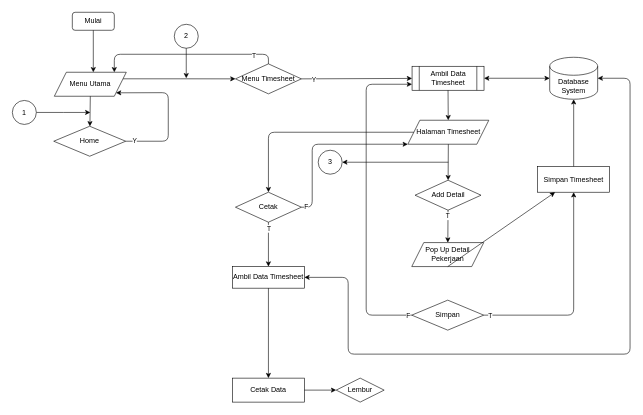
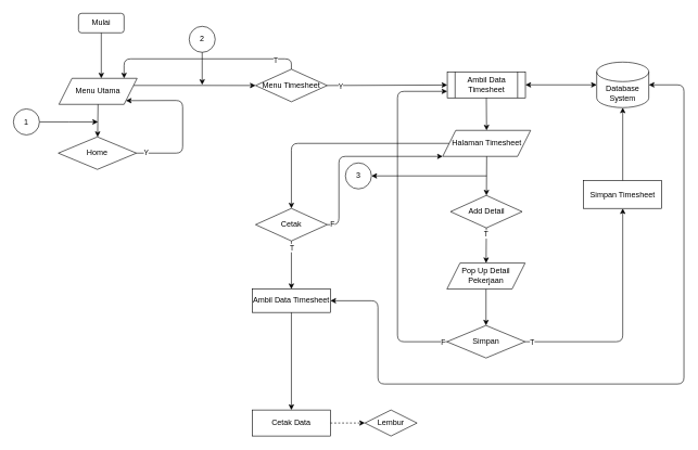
  <mxCell id="0" />
  <mxCell id="1" parent="0" />
  <mxCell id="2" value="Mulai" style="rounded=1;whiteSpace=wrap;html=1;fillColor=#FFFFFF;" parent="1" vertex="1"><mxGeometry x="120" y="20" width="70" height="30" as="geometry" /></mxCell>
  <mxCell id="3" value="" style="endArrow=classic;html=1;exitX=0.5;exitY=1;exitDx=0;exitDy=0;" parent="1" source="2" edge="1"><mxGeometry width="50" height="50" relative="1" as="geometry"><mxPoint x="440" y="290" as="sourcePoint" /><mxPoint x="155" y="120" as="targetPoint" /></mxGeometry></mxCell>
  <mxCell id="4" style="edgeStyle=orthogonalEdgeStyle;rounded=0;orthogonalLoop=1;jettySize=auto;html=1;exitX=1;exitY=0.25;exitDx=0;exitDy=0;entryX=0;entryY=0.5;entryDx=0;entryDy=0;" parent="1" source="5" target="12" edge="1"><mxGeometry relative="1" as="geometry"><mxPoint x="350" y="131" as="targetPoint" /></mxGeometry></mxCell>
  <mxCell id="5" value="Menu Utama" style="shape=parallelogram;perimeter=parallelogramPerimeter;whiteSpace=wrap;html=1;fixedSize=1;fillColor=#FFFFFF;" parent="1" vertex="1"><mxGeometry x="90" y="120" width="120" height="40" as="geometry" /></mxCell>
  <mxCell id="6" value="Home" style="rhombus;whiteSpace=wrap;html=1;fillColor=#FFFFFF;" parent="1" vertex="1"><mxGeometry x="89" y="210" width="120" height="50" as="geometry" /></mxCell>
  <mxCell id="7" value="" style="endArrow=classic;html=1;entryX=1;entryY=1;entryDx=0;entryDy=0;exitX=1;exitY=0.5;exitDx=0;exitDy=0;" parent="1" source="6" target="5" edge="1"><mxGeometry width="50" height="50" relative="1" as="geometry"><mxPoint x="150" y="280" as="sourcePoint" /><mxPoint x="200" y="230" as="targetPoint" /><Array as="points"><mxPoint x="280" y="235" /><mxPoint x="280" y="154" /></Array></mxGeometry></mxCell>
  <mxCell id="8" value="Y" style="edgeLabel;html=1;align=center;verticalAlign=middle;resizable=0;points=[];" parent="7" vertex="1" connectable="0"><mxGeometry x="-0.885" y="1" relative="1" as="geometry"><mxPoint as="offset" /></mxGeometry></mxCell>
  <mxCell id="9" value="" style="endArrow=classic;html=1;exitX=0.5;exitY=1;exitDx=0;exitDy=0;" parent="1" source="5" target="6" edge="1"><mxGeometry width="50" height="50" relative="1" as="geometry"><mxPoint x="150" y="280" as="sourcePoint" /><mxPoint x="200" y="230" as="targetPoint" /></mxGeometry></mxCell>
  <mxCell id="10" style="edgeStyle=orthogonalEdgeStyle;rounded=0;orthogonalLoop=1;jettySize=auto;html=1;exitX=1;exitY=0.5;exitDx=0;exitDy=0;" parent="1" source="11" edge="1"><mxGeometry relative="1" as="geometry"><mxPoint x="150" y="187" as="targetPoint" /></mxGeometry></mxCell>
  <mxCell id="11" value="1" style="ellipse;whiteSpace=wrap;html=1;aspect=fixed;fillColor=#FFFFFF;" parent="1" vertex="1"><mxGeometry x="20" y="167" width="40" height="40" as="geometry" /></mxCell>
  <mxCell id="12" value="Menu Timesheet" style="rhombus;whiteSpace=wrap;html=1;fillColor=#FFFFFF;" parent="1" vertex="1"><mxGeometry x="392" y="106" width="110" height="50" as="geometry" /></mxCell>
  <mxCell id="13" value="" style="endArrow=classic;html=1;exitX=1;exitY=0.5;exitDx=0;exitDy=0;" parent="1" source="12" target="17" edge="1"><mxGeometry width="50" height="50" relative="1" as="geometry"><mxPoint x="402" y="230" as="sourcePoint" /><mxPoint x="447" y="210" as="targetPoint" /></mxGeometry></mxCell>
  <mxCell id="14" value="Y" style="edgeLabel;html=1;align=center;verticalAlign=middle;resizable=0;points=[];" vertex="1" connectable="0" parent="13"><mxGeometry x="-0.778" y="-2" relative="1" as="geometry"><mxPoint as="offset" /></mxGeometry></mxCell>
  <mxCell id="15" value="Halaman Timesheet" style="shape=parallelogram;perimeter=parallelogramPerimeter;whiteSpace=wrap;html=1;fixedSize=1;fillColor=#FFFFFF;" parent="1" vertex="1"><mxGeometry x="679.5" y="200" width="135" height="40" as="geometry" /></mxCell>
  <mxCell id="16" value="Database System" style="shape=cylinder3;whiteSpace=wrap;html=1;boundedLbl=1;backgroundOutline=1;size=15;fillColor=#FFFFFF;" parent="1" vertex="1"><mxGeometry x="916" y="95" width="80" height="70" as="geometry" /></mxCell>
  <mxCell id="17" value="Ambil Data Timesheet" style="shape=process;whiteSpace=wrap;html=1;backgroundOutline=1;fillColor=#FFFFFF;" parent="1" vertex="1"><mxGeometry x="686.5" y="110" width="120" height="40" as="geometry" /></mxCell>
  <mxCell id="18" value="" style="endArrow=classic;html=1;exitX=0.5;exitY=1;exitDx=0;exitDy=0;" parent="1" source="17" target="15" edge="1"><mxGeometry width="50" height="50" relative="1" as="geometry"><mxPoint x="748" y="160" as="sourcePoint" /><mxPoint x="743.98" y="290" as="targetPoint" /></mxGeometry></mxCell>
  <mxCell id="19" value="" style="endArrow=classic;startArrow=classic;html=1;exitX=1;exitY=0.5;exitDx=0;exitDy=0;entryX=0;entryY=0.5;entryDx=0;entryDy=0;entryPerimeter=0;" parent="1" source="17" target="16" edge="1"><mxGeometry width="50" height="50" relative="1" as="geometry"><mxPoint x="812" y="170" as="sourcePoint" /><mxPoint x="862" y="120" as="targetPoint" /></mxGeometry></mxCell>
  <mxCell id="20" value="" style="endArrow=classic;html=1;exitX=0.5;exitY=1;exitDx=0;exitDy=0;" parent="1" source="15" target="21" edge="1"><mxGeometry width="50" height="50" relative="1" as="geometry"><mxPoint x="812" y="170" as="sourcePoint" /><mxPoint x="747" y="300" as="targetPoint" /></mxGeometry></mxCell>
  <mxCell id="21" value="Add Detail" style="rhombus;whiteSpace=wrap;html=1;fillColor=#FFFFFF;" parent="1" vertex="1"><mxGeometry x="691.5" y="300" width="110" height="50" as="geometry" /></mxCell>
  <mxCell id="22" value="Pop Up Detail Pekerjaan" style="shape=parallelogram;perimeter=parallelogramPerimeter;whiteSpace=wrap;html=1;fixedSize=1;fillColor=#FFFFFF;" parent="1" vertex="1"><mxGeometry x="686" y="404" width="120" height="40" as="geometry" /></mxCell>
  <mxCell id="23" value="T" style="endArrow=classic;html=1;exitX=0.5;exitY=1;exitDx=0;exitDy=0;" parent="1" source="21" target="22" edge="1"><mxGeometry x="-0.63" width="50" height="50" relative="1" as="geometry"><mxPoint x="742" y="410" as="sourcePoint" /><mxPoint x="746" y="400" as="targetPoint" /><mxPoint as="offset" /></mxGeometry></mxCell>
  <mxCell id="24" value="Simpan" style="rhombus;whiteSpace=wrap;html=1;fillColor=#FFFFFF;" parent="1" vertex="1"><mxGeometry x="686" y="500" width="120" height="50" as="geometry" /></mxCell>
  <mxCell id="25" value="" style="endArrow=classic;html=1;exitX=1;exitY=0.5;exitDx=0;exitDy=0;entryX=0.5;entryY=1;entryDx=0;entryDy=0;" parent="1" source="24" target="27" edge="1"><mxGeometry width="50" height="50" relative="1" as="geometry"><mxPoint x="812" y="360" as="sourcePoint" /><mxPoint x="992" y="320" as="targetPoint" /><Array as="points"><mxPoint x="956" y="525" /></Array></mxGeometry></mxCell>
  <mxCell id="26" value="T" style="edgeLabel;html=1;align=center;verticalAlign=middle;resizable=0;points=[];" parent="25" vertex="1" connectable="0"><mxGeometry x="-0.913" y="-2" relative="1" as="geometry"><mxPoint x="-4.17" y="-2" as="offset" /></mxGeometry></mxCell>
  <mxCell id="27" value="Simpan Timesheet" style="rounded=0;whiteSpace=wrap;html=1;fillColor=#FFFFFF;" parent="1" vertex="1"><mxGeometry x="896" y="277" width="120" height="43" as="geometry" /></mxCell>
  <mxCell id="28" value="" style="endArrow=classic;html=1;entryX=0.5;entryY=1;entryDx=0;entryDy=0;entryPerimeter=0;" parent="1" source="27" target="16" edge="1"><mxGeometry width="50" height="50" relative="1" as="geometry"><mxPoint x="956" y="277" as="sourcePoint" /><mxPoint x="826" y="310" as="targetPoint" /></mxGeometry></mxCell>
  <mxCell id="29" value="" style="endArrow=classic;html=1;exitX=0;exitY=0.5;exitDx=0;exitDy=0;entryX=0;entryY=0.75;entryDx=0;entryDy=0;" parent="1" source="24" target="17" edge="1"><mxGeometry width="50" height="50" relative="1" as="geometry"><mxPoint x="770" y="360" as="sourcePoint" /><mxPoint x="820" y="310" as="targetPoint" /><Array as="points"><mxPoint x="610" y="525" /><mxPoint x="610" y="140" /></Array></mxGeometry></mxCell>
  <mxCell id="30" value="F" style="edgeLabel;html=1;align=center;verticalAlign=middle;resizable=0;points=[];" parent="29" vertex="1" connectable="0"><mxGeometry x="-0.945" relative="1" as="geometry"><mxPoint x="8.5" as="offset" /></mxGeometry></mxCell>
- <mxCell id="31" value="" style="endArrow=classic;html=1;exitX=0.5;exitY=1;exitDx=0;exitDy=0;" parent="1" source="22" target="27" edge="1"><mxGeometry width="50" height="50" relative="1" as="geometry"><mxPoint x="760" y="540" as="sourcePoint" /><mxPoint x="810" y="490" as="targetPoint" /></mxGeometry></mxCell>
+ <mxCell id="31" value="" style="endArrow=classic;html=1;exitX=0.5;exitY=1;exitDx=0;exitDy=0;" parent="1" source="22" target="24" edge="1"><mxGeometry width="50" height="50" relative="1" as="geometry"><mxPoint x="760" y="540" as="sourcePoint" /><mxPoint x="810" y="490" as="targetPoint" /></mxGeometry></mxCell>
  <mxCell id="32" value="2" style="ellipse;whiteSpace=wrap;html=1;aspect=fixed;fillColor=#FFFFFF;" parent="1" vertex="1"><mxGeometry x="290" y="40" width="40" height="40" as="geometry" /></mxCell>
  <mxCell id="33" value="" style="endArrow=classic;html=1;" parent="1" source="32" edge="1"><mxGeometry width="50" height="50" relative="1" as="geometry"><mxPoint x="310" y="80" as="sourcePoint" /><mxPoint x="310" y="130" as="targetPoint" /></mxGeometry></mxCell>
  <mxCell id="34" value="Cetak" style="rhombus;whiteSpace=wrap;html=1;fillColor=#FFFFFF;" parent="1" vertex="1"><mxGeometry x="392" y="320" width="110" height="50" as="geometry" /></mxCell>
  <mxCell id="35" value="" style="endArrow=classic;html=1;exitX=0;exitY=0.5;exitDx=0;exitDy=0;entryX=0.5;entryY=0;entryDx=0;entryDy=0;" parent="1" source="15" target="34" edge="1"><mxGeometry width="50" height="50" relative="1" as="geometry"><mxPoint x="630" y="410" as="sourcePoint" /><mxPoint x="680" y="360" as="targetPoint" /><Array as="points"><mxPoint x="447" y="220" /></Array></mxGeometry></mxCell>
  <mxCell id="36" value="" style="endArrow=classic;html=1;entryX=1;entryY=0.5;entryDx=0;entryDy=0;" parent="1" target="37" edge="1"><mxGeometry width="50" height="50" relative="1" as="geometry"><mxPoint x="747" y="270" as="sourcePoint" /><mxPoint x="577" y="270" as="targetPoint" /></mxGeometry></mxCell>
  <mxCell id="37" value="3" style="ellipse;whiteSpace=wrap;html=1;aspect=fixed;fillColor=#FFFFFF;" parent="1" vertex="1"><mxGeometry x="530" y="250" width="40" height="40" as="geometry" /></mxCell>
  <mxCell id="38" value="F" style="endArrow=classic;html=1;exitX=1;exitY=0.5;exitDx=0;exitDy=0;entryX=0;entryY=1;entryDx=0;entryDy=0;" parent="1" source="34" target="15" edge="1"><mxGeometry x="-0.943" width="50" height="50" relative="1" as="geometry"><mxPoint x="630" y="410" as="sourcePoint" /><mxPoint x="520" y="230" as="targetPoint" /><Array as="points"><mxPoint x="520" y="345" /><mxPoint x="520" y="240" /></Array><mxPoint as="offset" /></mxGeometry></mxCell>
  <mxCell id="39" value="Ambil Data Timesheet" style="rounded=0;whiteSpace=wrap;html=1;fillColor=#FFFFFF;" parent="1" vertex="1"><mxGeometry x="387" y="444" width="120" height="36" as="geometry" /></mxCell>
  <mxCell id="40" value="" style="endArrow=classic;html=1;exitX=0.5;exitY=1;exitDx=0;exitDy=0;" parent="1" source="34" target="39" edge="1"><mxGeometry width="50" height="50" relative="1" as="geometry"><mxPoint x="630" y="410" as="sourcePoint" /><mxPoint x="680" y="360" as="targetPoint" /></mxGeometry></mxCell>
  <mxCell id="41" value="T" style="edgeLabel;html=1;align=center;verticalAlign=middle;resizable=0;points=[];" parent="40" vertex="1" connectable="0"><mxGeometry x="-0.451" y="2" relative="1" as="geometry"><mxPoint x="-2" y="-10" as="offset" /></mxGeometry></mxCell>
  <mxCell id="42" value="" style="endArrow=classic;startArrow=classic;html=1;exitX=1;exitY=0.5;exitDx=0;exitDy=0;entryX=1;entryY=0.5;entryDx=0;entryDy=0;entryPerimeter=0;" parent="1" source="39" target="16" edge="1"><mxGeometry width="50" height="50" relative="1" as="geometry"><mxPoint x="630" y="410" as="sourcePoint" /><mxPoint x="1060" y="590" as="targetPoint" /><Array as="points"><mxPoint x="580" y="462" /><mxPoint x="580" y="590" /><mxPoint x="1050" y="590" /><mxPoint x="1050" y="130" /></Array></mxGeometry></mxCell>
  <mxCell id="43" value="" style="endArrow=classic;html=1;exitX=0.5;exitY=1;exitDx=0;exitDy=0;" parent="1" source="39" edge="1"><mxGeometry width="50" height="50" relative="1" as="geometry"><mxPoint x="447" y="520" as="sourcePoint" /><mxPoint x="447" y="630" as="targetPoint" /></mxGeometry></mxCell>
  <mxCell id="44" value="Cetak Data" style="rounded=0;whiteSpace=wrap;html=1;fillColor=#FFFFFF;" parent="1" vertex="1"><mxGeometry x="387" y="630" width="120" height="40" as="geometry" /></mxCell>
  <mxCell id="45" value="Lembur" style="rhombus;whiteSpace=wrap;html=1;fillColor=#FFFFFF;" parent="1" vertex="1"><mxGeometry x="560" y="630" width="80" height="40" as="geometry" /></mxCell>
- <mxCell id="46" value="" style="endArrow=classic;html=1;exitX=1;exitY=0.5;exitDx=0;exitDy=0;entryX=0;entryY=0.5;entryDx=0;entryDy=0;" parent="1" source="44" target="45" edge="1"><mxGeometry width="50" height="50" relative="1" as="geometry"><mxPoint x="630" y="530" as="sourcePoint" /><mxPoint x="680" y="480" as="targetPoint" /></mxGeometry></mxCell>
+ <mxCell id="46" value="" style="endArrow=classic;html=1;exitX=1;exitY=0.5;exitDx=0;exitDy=0;entryX=0;entryY=0.5;entryDx=0;entryDy=0;dashed=1;" parent="1" source="44" target="45" edge="1"><mxGeometry width="50" height="50" relative="1" as="geometry"><mxPoint x="630" y="530" as="sourcePoint" /><mxPoint x="680" y="480" as="targetPoint" /></mxGeometry></mxCell>
  <mxCell id="47" value="" style="endArrow=classic;html=1;exitX=0.5;exitY=0;exitDx=0;exitDy=0;" edge="1" parent="1" source="12"><mxGeometry width="50" height="50" relative="1" as="geometry"><mxPoint x="530" y="240" as="sourcePoint" /><mxPoint x="190" y="120" as="targetPoint" /><Array as="points"><mxPoint x="447" y="90" /><mxPoint x="190" y="90" /></Array></mxGeometry></mxCell>
  <mxCell id="48" value="T" style="edgeLabel;html=1;align=center;verticalAlign=middle;resizable=0;points=[];" vertex="1" connectable="0" parent="47"><mxGeometry x="-0.733" y="2" relative="1" as="geometry"><mxPoint x="-1" as="offset" /></mxGeometry></mxCell>
